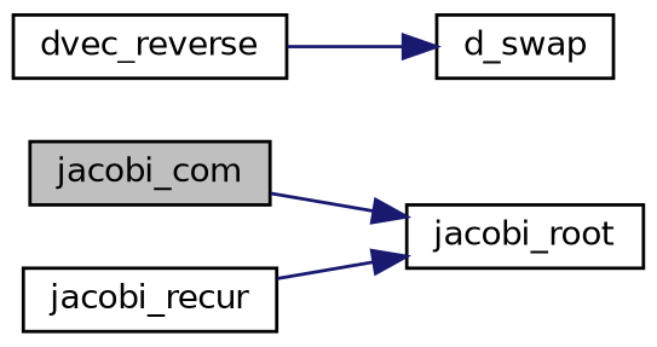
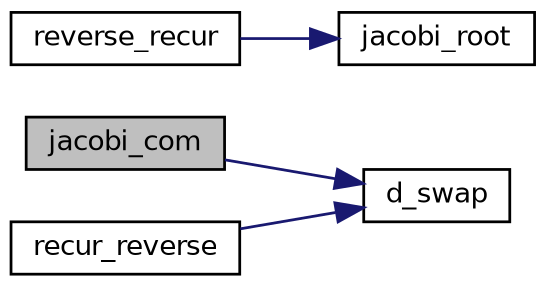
  digraph {
    rankdir=LR
    node [color=black fillcolor=white fontname=Helvetica fontsize=10 shape=record style=filled]
    edge [color=midnightblue fontname=Helvetica fontsize=10 labelfontname=Helvetica labelfontsize=10 style=solid]
    n1 [fillcolor=grey75 fontcolor=black height=0.2 label=jacobi_com width=0.4]
    n2 [height=0.2 label=jacobi_root width=0.4]
-   n3 [height=0.2 label=dvec_reverse width=0.4]
+   n3 [height=0.2 label=recur_reverse width=0.4]
    n4 [height=0.2 label=d_swap width=0.4]
-   n5 [height=0.2 label=jacobi_recur width=0.4]
-   n1 -> n2
+   n5 [height=0.2 label=reverse_recur width=0.4]
+   n1 -> n4
    n3 -> n4
    n5 -> n2
  }
